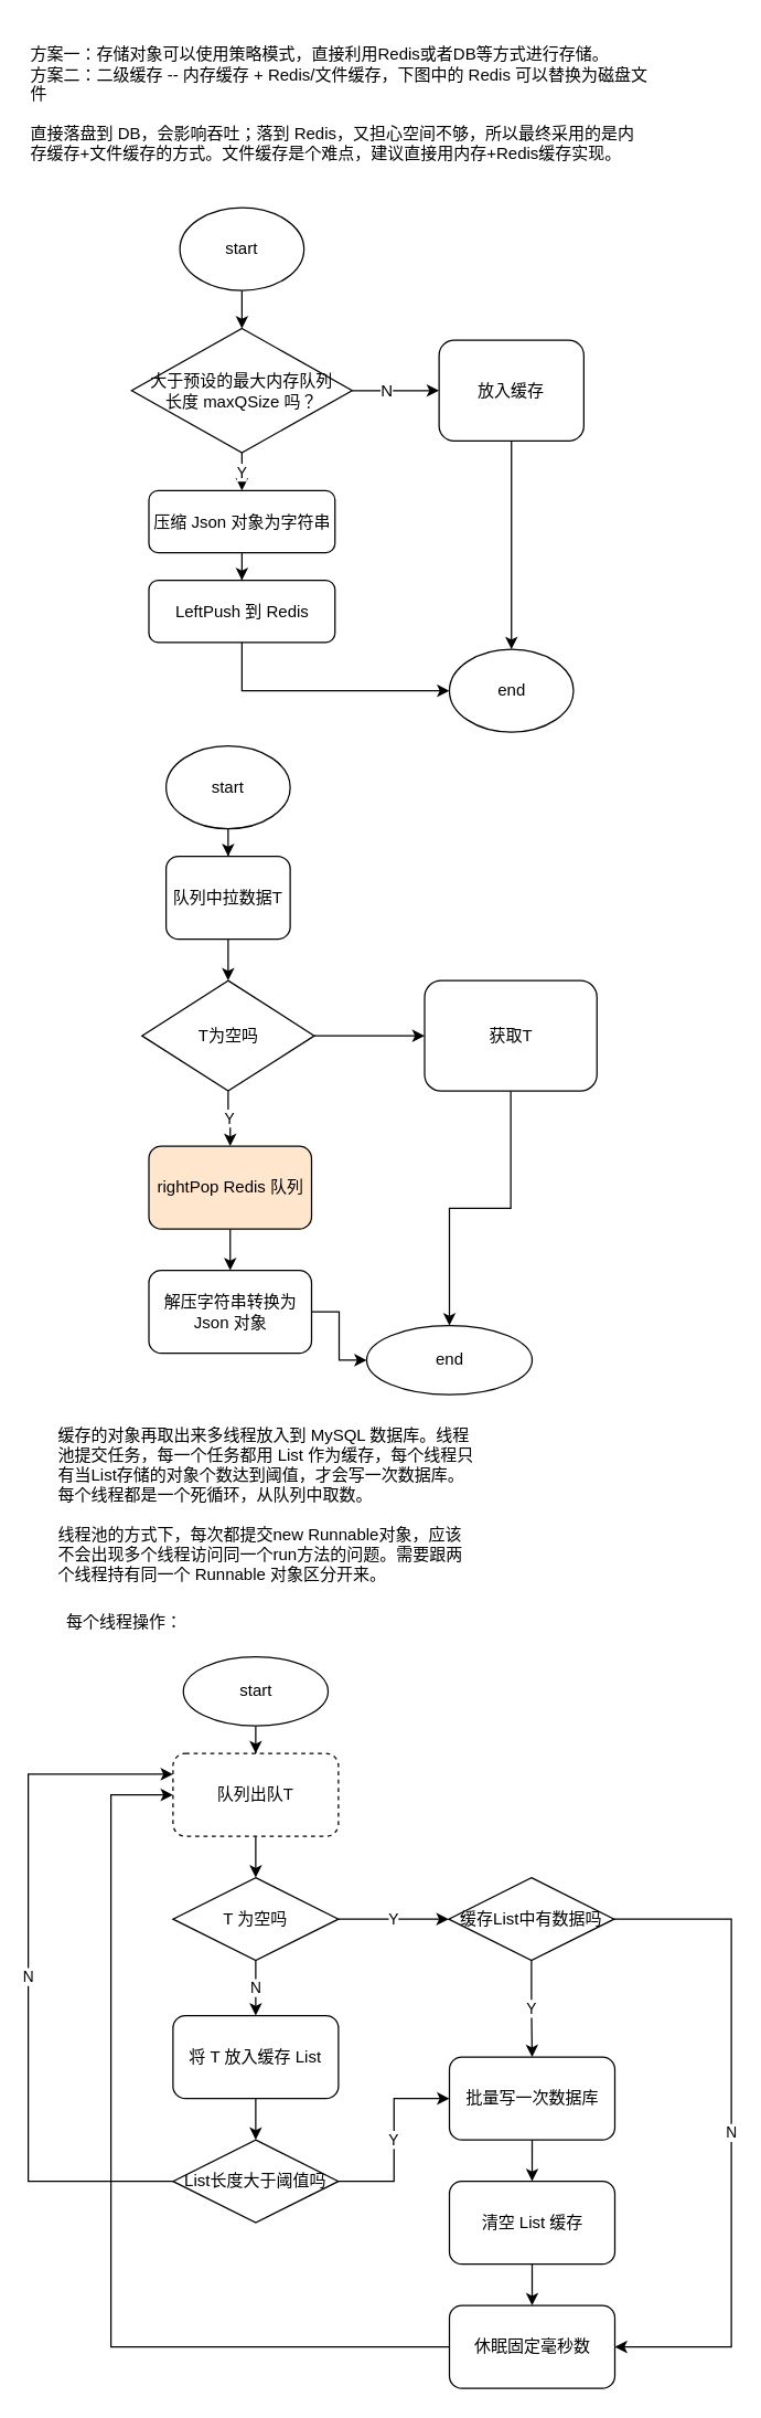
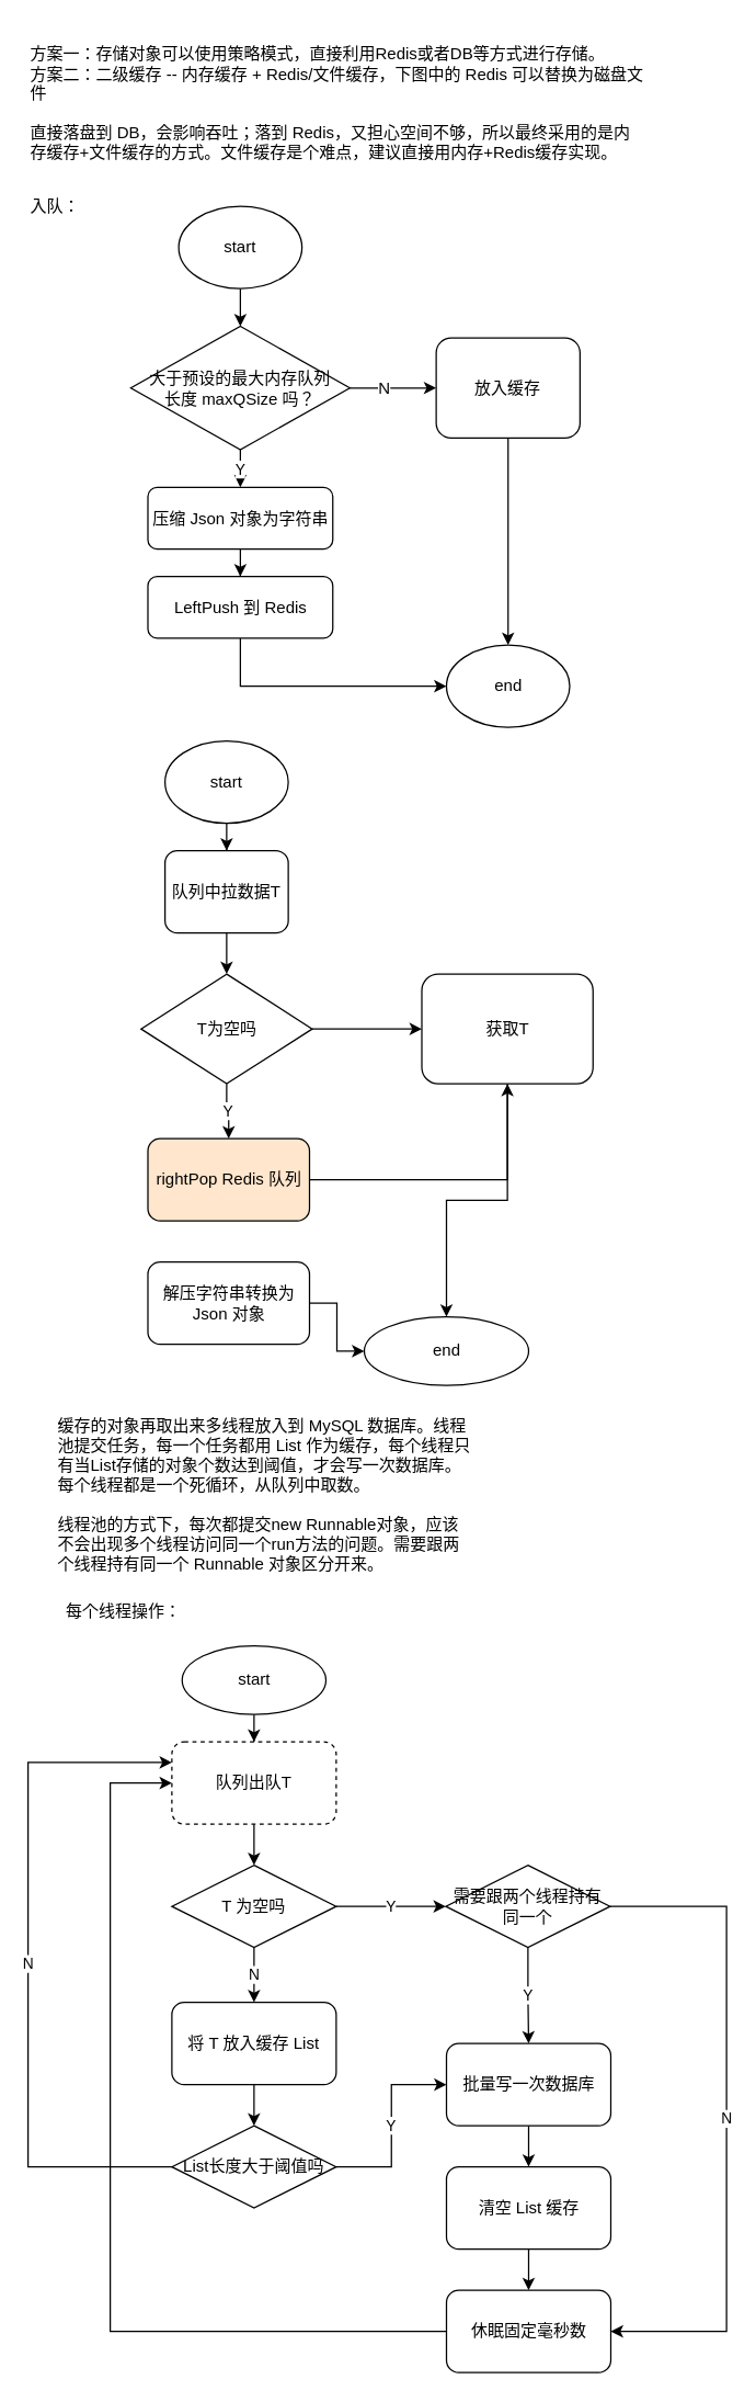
  <mxCell id="0" />
  <mxCell id="1" parent="0" />
  <mxCell id="2" value="方案一：存储对象可以使用策略模式，直接利用Redis或者DB等方式进行存储。&lt;br&gt;方案二：二级缓存 -- 内存缓存 + Redis/文件缓存，下图中的 Redis 可以替换为磁盘文件&lt;br&gt;&lt;br&gt;直接落盘到 DB，会影响吞吐；落到 Redis，又担心空间不够，所以最终采用的是内存缓存+文件缓存的方式。文件缓存是个难点，建议直接用内存+Redis缓存实现。" style="text;html=1;strokeColor=none;fillColor=none;align=left;verticalAlign=middle;whiteSpace=wrap;rounded=0;" vertex="1" parent="1"><mxGeometry x="20" y="20" width="450" height="110" as="geometry" /></mxCell>
  <mxCell id="3" style="edgeStyle=orthogonalEdgeStyle;rounded=0;orthogonalLoop=1;jettySize=auto;html=1;entryX=0.5;entryY=0;entryDx=0;entryDy=0;" edge="1" parent="1" source="4" target="8"><mxGeometry relative="1" as="geometry" /></mxCell>
  <mxCell id="4" value="start" style="ellipse;whiteSpace=wrap;html=1;" vertex="1" parent="1"><mxGeometry x="130" y="150" width="90" height="60" as="geometry" /></mxCell>
  <mxCell id="5" value="Y" style="edgeStyle=orthogonalEdgeStyle;rounded=0;orthogonalLoop=1;jettySize=auto;html=1;" edge="1" parent="1" source="8" target="12"><mxGeometry relative="1" as="geometry" /></mxCell>
  <mxCell id="6" value="" style="edgeStyle=orthogonalEdgeStyle;rounded=0;orthogonalLoop=1;jettySize=auto;html=1;" edge="1" parent="1" source="8" target="10"><mxGeometry relative="1" as="geometry" /></mxCell>
  <mxCell id="7" value="N" style="text;html=1;resizable=0;points=[];align=center;verticalAlign=middle;labelBackgroundColor=#ffffff;" vertex="1" connectable="0" parent="6"><mxGeometry x="-0.25" y="1" relative="1" as="geometry"><mxPoint y="1" as="offset" /></mxGeometry></mxCell>
  <mxCell id="8" value="大于预设的最大内存队列&lt;br&gt;长度 maxQSize 吗？" style="rhombus;whiteSpace=wrap;html=1;" vertex="1" parent="1"><mxGeometry x="95" y="237.5" width="160" height="90" as="geometry" /></mxCell>
  <mxCell id="9" style="edgeStyle=orthogonalEdgeStyle;rounded=0;orthogonalLoop=1;jettySize=auto;html=1;entryX=0.5;entryY=0;entryDx=0;entryDy=0;" edge="1" parent="1" source="10" target="16"><mxGeometry relative="1" as="geometry" /></mxCell>
  <mxCell id="10" value="放入缓存" style="rounded=1;whiteSpace=wrap;html=1;fontFamily=Helvetica;fontSize=12;fontColor=#000000;align=center;strokeColor=#000000;fillColor=#ffffff;" vertex="1" parent="1"><mxGeometry x="318" y="246" width="105" height="73" as="geometry" /></mxCell>
  <mxCell id="11" value="" style="edgeStyle=orthogonalEdgeStyle;rounded=0;orthogonalLoop=1;jettySize=auto;html=1;" edge="1" parent="1" source="12" target="14"><mxGeometry relative="1" as="geometry" /></mxCell>
  <mxCell id="12" value="压缩 Json 对象为字符串" style="rounded=1;whiteSpace=wrap;html=1;fontFamily=Helvetica;fontSize=12;fontColor=#000000;align=center;strokeColor=#000000;fillColor=#ffffff;" vertex="1" parent="1"><mxGeometry x="107.5" y="355" width="135" height="45" as="geometry" /></mxCell>
  <mxCell id="13" style="edgeStyle=orthogonalEdgeStyle;rounded=0;orthogonalLoop=1;jettySize=auto;html=1;entryX=0;entryY=0.5;entryDx=0;entryDy=0;exitX=0.5;exitY=1;exitDx=0;exitDy=0;" edge="1" parent="1" source="14" target="16"><mxGeometry relative="1" as="geometry" /></mxCell>
  <mxCell id="14" value="LeftPush 到 Redis" style="rounded=1;whiteSpace=wrap;html=1;fontFamily=Helvetica;fontSize=12;fontColor=#000000;align=center;strokeColor=#000000;fillColor=#ffffff;" vertex="1" parent="1"><mxGeometry x="107.5" y="420" width="135" height="45" as="geometry" /></mxCell>
+ <mxCell id="15" value="入队：" style="text;html=1;strokeColor=none;fillColor=none;align=center;verticalAlign=middle;whiteSpace=wrap;rounded=0;" vertex="1" parent="1"><mxGeometry x="20" width="40" height="20" as="geometry" y="140" /></mxCell>
  <mxCell id="16" value="end" style="ellipse;whiteSpace=wrap;html=1;" vertex="1" parent="1"><mxGeometry x="325.5" y="470" width="90" height="60" as="geometry" /></mxCell>
  <mxCell id="17" value="" style="edgeStyle=orthogonalEdgeStyle;rounded=0;orthogonalLoop=1;jettySize=auto;html=1;" edge="1" parent="1" source="18" target="20"><mxGeometry relative="1" as="geometry" /></mxCell>
  <mxCell id="18" value="start" style="ellipse;whiteSpace=wrap;html=1;" vertex="1" parent="1"><mxGeometry x="120" y="540" width="90" height="60" as="geometry" /></mxCell>
  <mxCell id="19" style="edgeStyle=orthogonalEdgeStyle;rounded=0;orthogonalLoop=1;jettySize=auto;html=1;entryX=0.5;entryY=0;entryDx=0;entryDy=0;" edge="1" parent="1" source="20" target="23"><mxGeometry relative="1" as="geometry" /></mxCell>
  <mxCell id="20" value="队列中拉数据T" style="rounded=1;whiteSpace=wrap;html=1;fontFamily=Helvetica;fontSize=12;fontColor=#000000;align=center;strokeColor=#000000;fillColor=#ffffff;" vertex="1" parent="1"><mxGeometry x="120" y="620" width="90" height="60" as="geometry" /></mxCell>
  <mxCell id="21" value="Y" style="edgeStyle=orthogonalEdgeStyle;rounded=0;orthogonalLoop=1;jettySize=auto;html=1;" edge="1" parent="1" source="23" target="27"><mxGeometry relative="1" as="geometry" /></mxCell>
  <mxCell id="22" value="" style="edgeStyle=orthogonalEdgeStyle;rounded=0;orthogonalLoop=1;jettySize=auto;html=1;" edge="1" parent="1" source="23" target="25"><mxGeometry relative="1" as="geometry" /></mxCell>
  <mxCell id="23" value="T为空吗" style="rhombus;whiteSpace=wrap;html=1;align=center;" vertex="1" parent="1"><mxGeometry x="102.5" y="710" width="125" height="80" as="geometry" /></mxCell>
  <mxCell id="24" style="edgeStyle=orthogonalEdgeStyle;rounded=0;orthogonalLoop=1;jettySize=auto;html=1;" edge="1" parent="1" source="25" target="33"><mxGeometry relative="1" as="geometry" /></mxCell>
  <mxCell id="25" value="获取T" style="rounded=1;whiteSpace=wrap;html=1;fontFamily=Helvetica;fontSize=12;fontColor=#000000;align=center;strokeColor=#000000;fillColor=#ffffff;" vertex="1" parent="1"><mxGeometry x="307.5" y="710" width="125" height="80" as="geometry" /></mxCell>
- <mxCell id="26" value="" style="edgeStyle=orthogonalEdgeStyle;rounded=0;orthogonalLoop=1;jettySize=auto;html=1;" edge="1" parent="1" source="27" target="29"><mxGeometry relative="1" as="geometry" /></mxCell>
+ <mxCell id="26" value="" style="edgeStyle=orthogonalEdgeStyle;rounded=0;orthogonalLoop=1;jettySize=auto;html=1;" edge="1" parent="1" source="27" target="25"><mxGeometry relative="1" as="geometry" /></mxCell>
  <mxCell id="27" value="rightPop Redis 队列" style="rounded=1;whiteSpace=wrap;html=1;fontFamily=Helvetica;fontSize=12;fontColor=#000000;align=center;strokeColor=#000000;fillColor=#ffe6cc;" vertex="1" parent="1"><mxGeometry x="107.5" y="830" width="118" height="60" as="geometry" /></mxCell>
  <mxCell id="28" style="edgeStyle=orthogonalEdgeStyle;rounded=0;orthogonalLoop=1;jettySize=auto;html=1;entryX=0;entryY=0.5;entryDx=0;entryDy=0;" edge="1" parent="1" source="29" target="33"><mxGeometry relative="1" as="geometry" /></mxCell>
  <mxCell id="29" value="解压字符串转换为 Json 对象" style="rounded=1;whiteSpace=wrap;html=1;fontFamily=Helvetica;fontSize=12;fontColor=#000000;align=center;strokeColor=#000000;fillColor=#ffffff;" vertex="1" parent="1"><mxGeometry x="107.5" y="920" width="118" height="60" as="geometry" /></mxCell>
  <mxCell id="30" value="缓存的对象再取出来多线程放入到 MySQL 数据库。线程池提交任务，每一个任务都用 List 作为缓存，每个线程只有当List存储的对象个数达到阈值，才会写一次数据库。每个线程都是一个死循环，从队列中取数。&lt;br&gt;&lt;br&gt;线程池的方式下，每次都提交new Runnable对象，应该不会出现多个线程访问同一个run方法的问题。需要跟两个线程持有同一个 Runnable 对象区分开来。" style="text;html=1;strokeColor=none;fillColor=none;align=left;verticalAlign=middle;whiteSpace=wrap;rounded=0;" vertex="1" parent="1"><mxGeometry x="40" y="1030" width="305" height="120" as="geometry" /></mxCell>
  <mxCell id="31" style="edgeStyle=orthogonalEdgeStyle;rounded=0;orthogonalLoop=1;jettySize=auto;html=1;" edge="1" parent="1" source="32" target="35"><mxGeometry relative="1" as="geometry" /></mxCell>
  <mxCell id="32" value="start" style="ellipse;whiteSpace=wrap;html=1;align=center;" vertex="1" parent="1"><mxGeometry x="132.5" y="1200" width="105" height="50" as="geometry" /></mxCell>
  <mxCell id="33" value="end" style="ellipse;whiteSpace=wrap;html=1;align=center;" vertex="1" parent="1"><mxGeometry x="265.5" y="960" width="120" height="50" as="geometry" /></mxCell>
  <mxCell id="34" value="" style="edgeStyle=orthogonalEdgeStyle;rounded=0;orthogonalLoop=1;jettySize=auto;html=1;" edge="1" parent="1" source="35" target="38"><mxGeometry relative="1" as="geometry" /></mxCell>
  <mxCell id="35" value="队列出队T" style="rounded=1;whiteSpace=wrap;html=1;align=center;dashed=1;" vertex="1" parent="1"><mxGeometry x="125" y="1270" width="120" height="60" as="geometry" /></mxCell>
  <mxCell id="36" value="N" style="edgeStyle=orthogonalEdgeStyle;rounded=0;orthogonalLoop=1;jettySize=auto;html=1;" edge="1" parent="1" source="38" target="43"><mxGeometry relative="1" as="geometry" /></mxCell>
  <mxCell id="37" value="Y" style="edgeStyle=orthogonalEdgeStyle;rounded=0;orthogonalLoop=1;jettySize=auto;html=1;" edge="1" parent="1" source="38" target="41"><mxGeometry relative="1" as="geometry" /></mxCell>
  <mxCell id="38" value="T 为空吗" style="rhombus;whiteSpace=wrap;html=1;fontFamily=Helvetica;fontSize=12;fontColor=#000000;align=center;strokeColor=#000000;fillColor=#ffffff;" vertex="1" parent="1"><mxGeometry x="125" y="1360" width="120" height="60" as="geometry" /></mxCell>
  <mxCell id="39" value="Y" style="edgeStyle=orthogonalEdgeStyle;rounded=0;orthogonalLoop=1;jettySize=auto;html=1;entryX=0.5;entryY=0;entryDx=0;entryDy=0;" edge="1" parent="1" source="41" target="49"><mxGeometry relative="1" as="geometry" /></mxCell>
  <mxCell id="40" value="N" style="edgeStyle=orthogonalEdgeStyle;rounded=0;orthogonalLoop=1;jettySize=auto;html=1;entryX=1;entryY=0.5;entryDx=0;entryDy=0;" edge="1" parent="1" source="41" target="53"><mxGeometry relative="1" as="geometry"><mxPoint x="525" y="1390" as="targetPoint" /><Array as="points"><mxPoint x="530" y="1390" /><mxPoint x="530" y="1700" /></Array></mxGeometry></mxCell>
- <mxCell id="41" value="缓存List中有数据吗" style="rhombus;whiteSpace=wrap;html=1;fontFamily=Helvetica;fontSize=12;fontColor=#000000;align=center;strokeColor=#000000;fillColor=#ffffff;" vertex="1" parent="1"><mxGeometry x="325" y="1360" width="120" height="60" as="geometry" /></mxCell>
+ <mxCell id="41" value="需要跟两个线程持有同一个" style="rhombus;whiteSpace=wrap;html=1;fontFamily=Helvetica;fontSize=12;fontColor=#000000;align=center;strokeColor=#000000;fillColor=#ffffff;" vertex="1" parent="1"><mxGeometry x="325" y="1360" width="120" height="60" as="geometry" /></mxCell>
  <mxCell id="42" value="" style="edgeStyle=orthogonalEdgeStyle;rounded=0;orthogonalLoop=1;jettySize=auto;html=1;" edge="1" parent="1" source="43" target="46"><mxGeometry relative="1" as="geometry" /></mxCell>
  <mxCell id="43" value="将 T 放入缓存 List" style="rounded=1;whiteSpace=wrap;html=1;fontFamily=Helvetica;fontSize=12;fontColor=#000000;align=center;strokeColor=#000000;fillColor=#ffffff;" vertex="1" parent="1"><mxGeometry x="125" y="1460" width="120" height="60" as="geometry" /></mxCell>
  <mxCell id="44" value="Y" style="edgeStyle=orthogonalEdgeStyle;rounded=0;orthogonalLoop=1;jettySize=auto;html=1;entryX=0;entryY=0.5;entryDx=0;entryDy=0;" edge="1" parent="1" source="46" target="49"><mxGeometry relative="1" as="geometry" /></mxCell>
  <mxCell id="45" value="N" style="edgeStyle=orthogonalEdgeStyle;rounded=0;orthogonalLoop=1;jettySize=auto;html=1;entryX=0;entryY=0.25;entryDx=0;entryDy=0;" edge="1" parent="1" source="46" target="35"><mxGeometry relative="1" as="geometry"><mxPoint x="60" y="1460" as="targetPoint" /><Array as="points"><mxPoint x="20" y="1580" /><mxPoint x="20" y="1285" /></Array></mxGeometry></mxCell>
  <mxCell id="46" value="List长度大于阈值吗" style="rhombus;whiteSpace=wrap;html=1;fontFamily=Helvetica;fontSize=12;fontColor=#000000;align=center;strokeColor=#000000;fillColor=#ffffff;" vertex="1" parent="1"><mxGeometry x="125" y="1550" width="120" height="60" as="geometry" /></mxCell>
  <mxCell id="47" value="每个线程操作：" style="text;html=1;strokeColor=none;fillColor=none;align=center;verticalAlign=middle;whiteSpace=wrap;rounded=0;" vertex="1" parent="1"><mxGeometry x="40" y="1170" width="100" height="10" as="geometry" /></mxCell>
  <mxCell id="48" value="" style="edgeStyle=orthogonalEdgeStyle;rounded=0;orthogonalLoop=1;jettySize=auto;html=1;" edge="1" parent="1" source="49" target="51"><mxGeometry relative="1" as="geometry" /></mxCell>
  <mxCell id="49" value="批量写一次数据库" style="rounded=1;whiteSpace=wrap;html=1;align=center;" vertex="1" parent="1"><mxGeometry x="325.5" y="1490" width="120" height="60" as="geometry" /></mxCell>
  <mxCell id="50" value="" style="edgeStyle=orthogonalEdgeStyle;rounded=0;orthogonalLoop=1;jettySize=auto;html=1;" edge="1" parent="1" source="51" target="53"><mxGeometry relative="1" as="geometry" /></mxCell>
  <mxCell id="51" value="清空 List 缓存" style="rounded=1;whiteSpace=wrap;html=1;align=center;" vertex="1" parent="1"><mxGeometry x="325.5" y="1580" width="120" height="60" as="geometry" /></mxCell>
  <mxCell id="52" style="edgeStyle=orthogonalEdgeStyle;rounded=0;orthogonalLoop=1;jettySize=auto;html=1;entryX=0;entryY=0.5;entryDx=0;entryDy=0;" edge="1" parent="1" source="53" target="35"><mxGeometry relative="1" as="geometry"><Array as="points"><mxPoint x="80" y="1700" /><mxPoint x="80" y="1300" /></Array></mxGeometry></mxCell>
  <mxCell id="53" value="休眠固定毫秒数" style="rounded=1;whiteSpace=wrap;html=1;align=center;" vertex="1" parent="1"><mxGeometry x="325.5" y="1670" width="120" height="60" as="geometry" /></mxCell>
